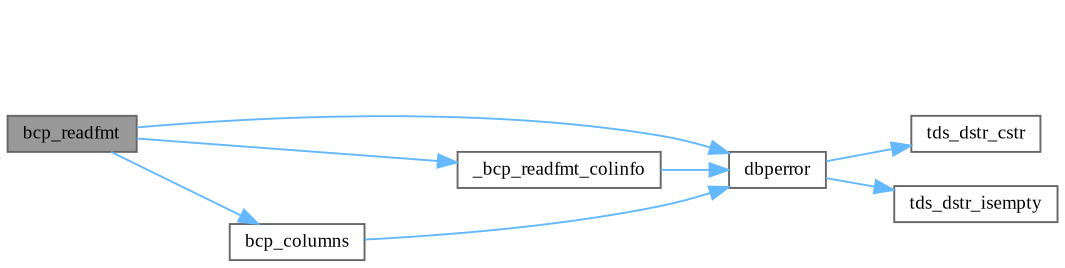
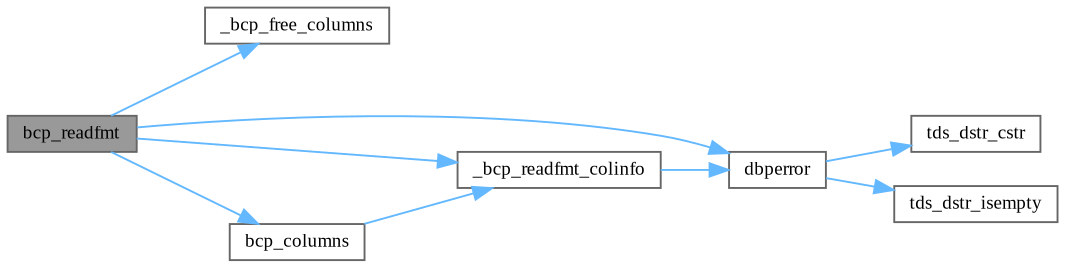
  digraph {
    fontname="Liberation Serif"
    rankdir=LR
    node [color=grey40 fillcolor=white fontname="Liberation Serif" fontsize=10 shape=box style=filled]
    edge [color=steelblue1 fontname="Liberation Serif" fontsize=10 labelfontname=Helvetica labelfontsize=10 style=solid]
    n1 [color=gray40 fillcolor=grey60 fontcolor=black height=0.2 label=bcp_readfmt width=0.4]
+   n2 [height=0.2 label=_bcp_free_columns width=0.4]
    n3 [height=0.2 label=_bcp_readfmt_colinfo width=0.4]
    n4 [height=0.2 label=dbperror width=0.4]
    n5 [height=0.2 label=bcp_columns width=0.4]
    n6 [height=0.2 label=tds_dstr_cstr width=0.4]
    n7 [height=0.2 label=tds_dstr_isempty width=0.4]
+   n1 -> n2
    n1 -> n3
    n1 -> n4
    n1 -> n5
    n3 -> n4
    n4 -> n6
    n4 -> n7
-   n5 -> n4
+   n5 -> n3
  }
